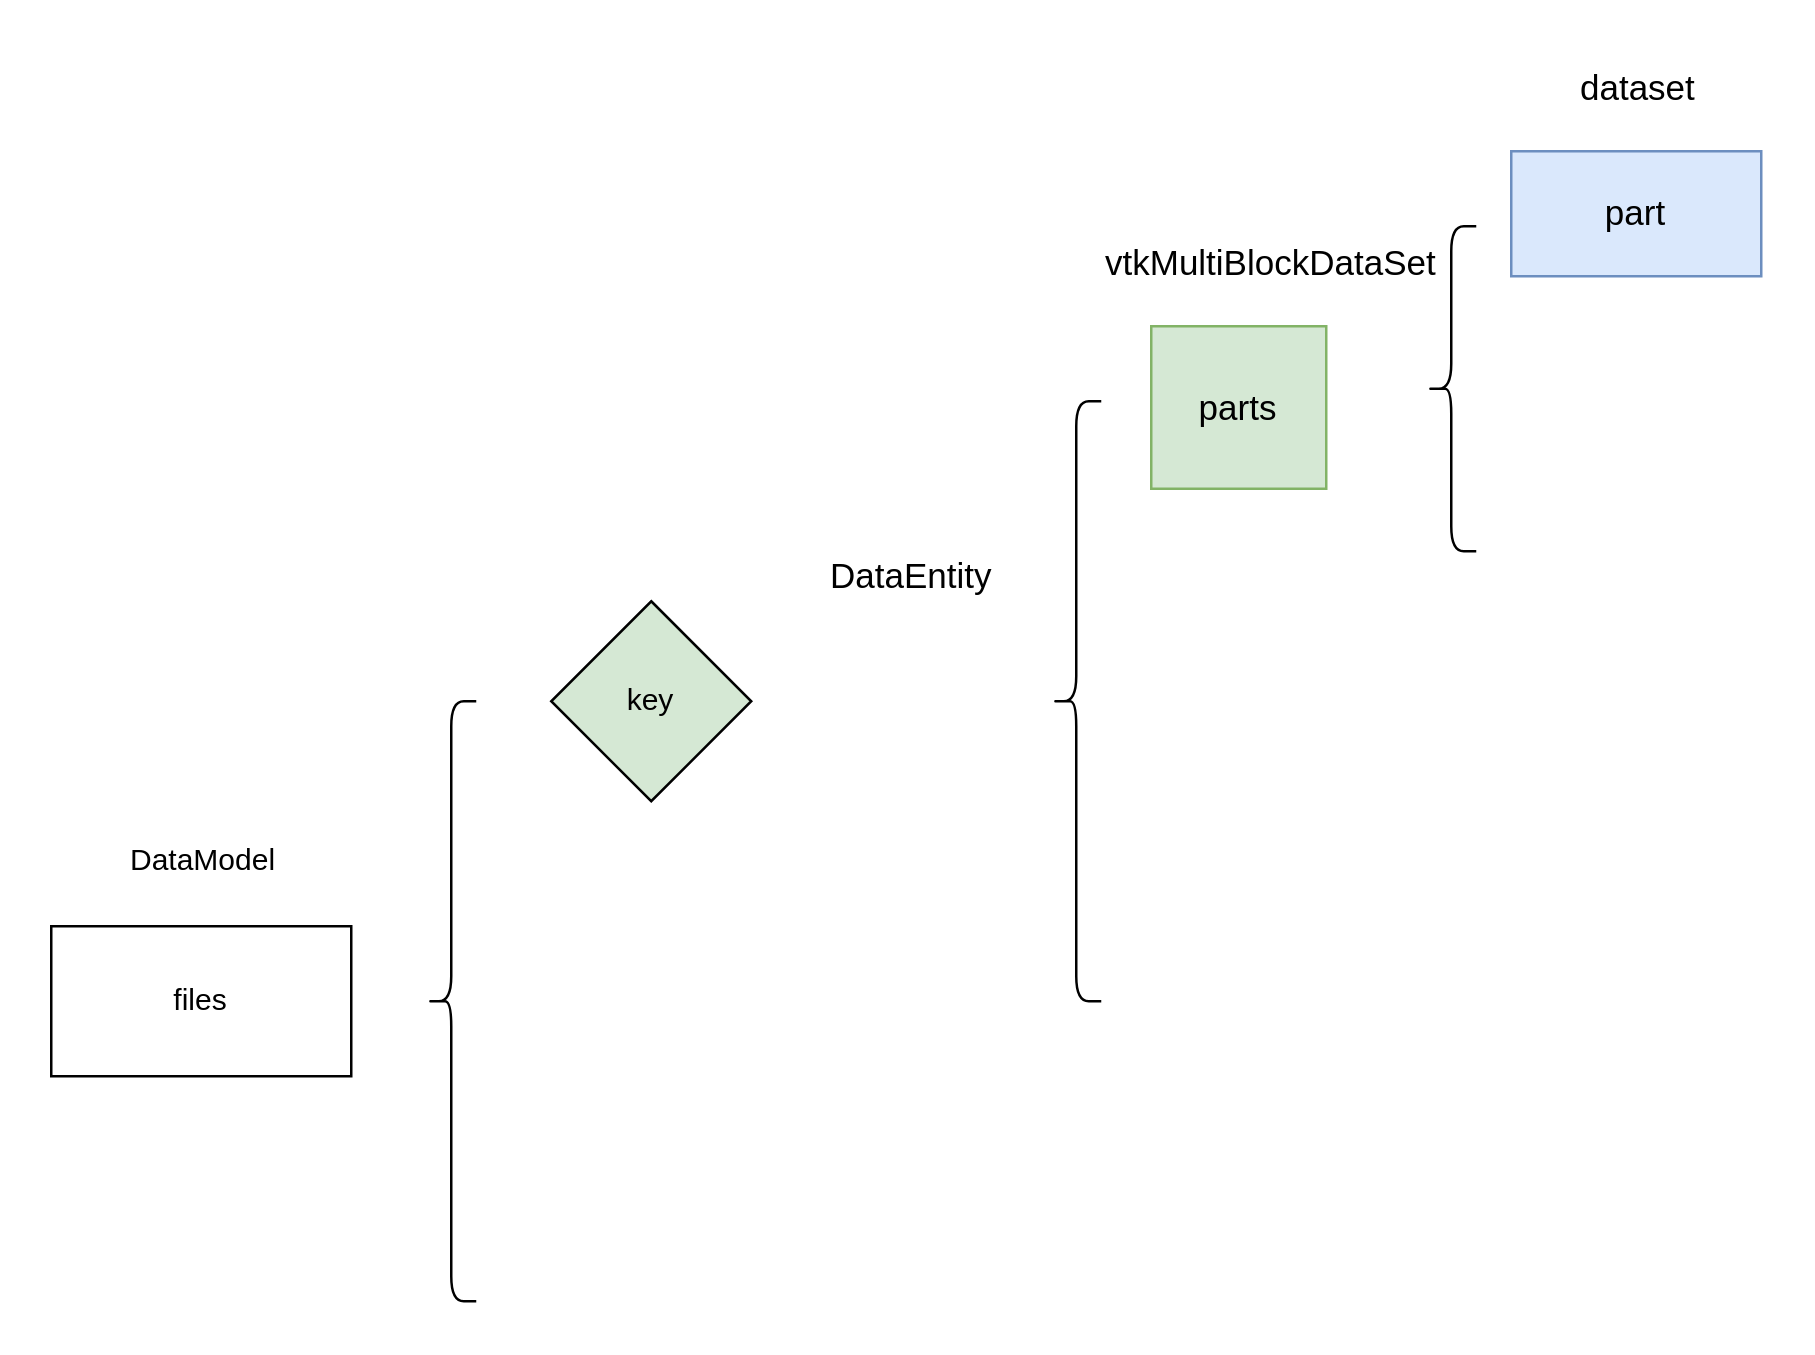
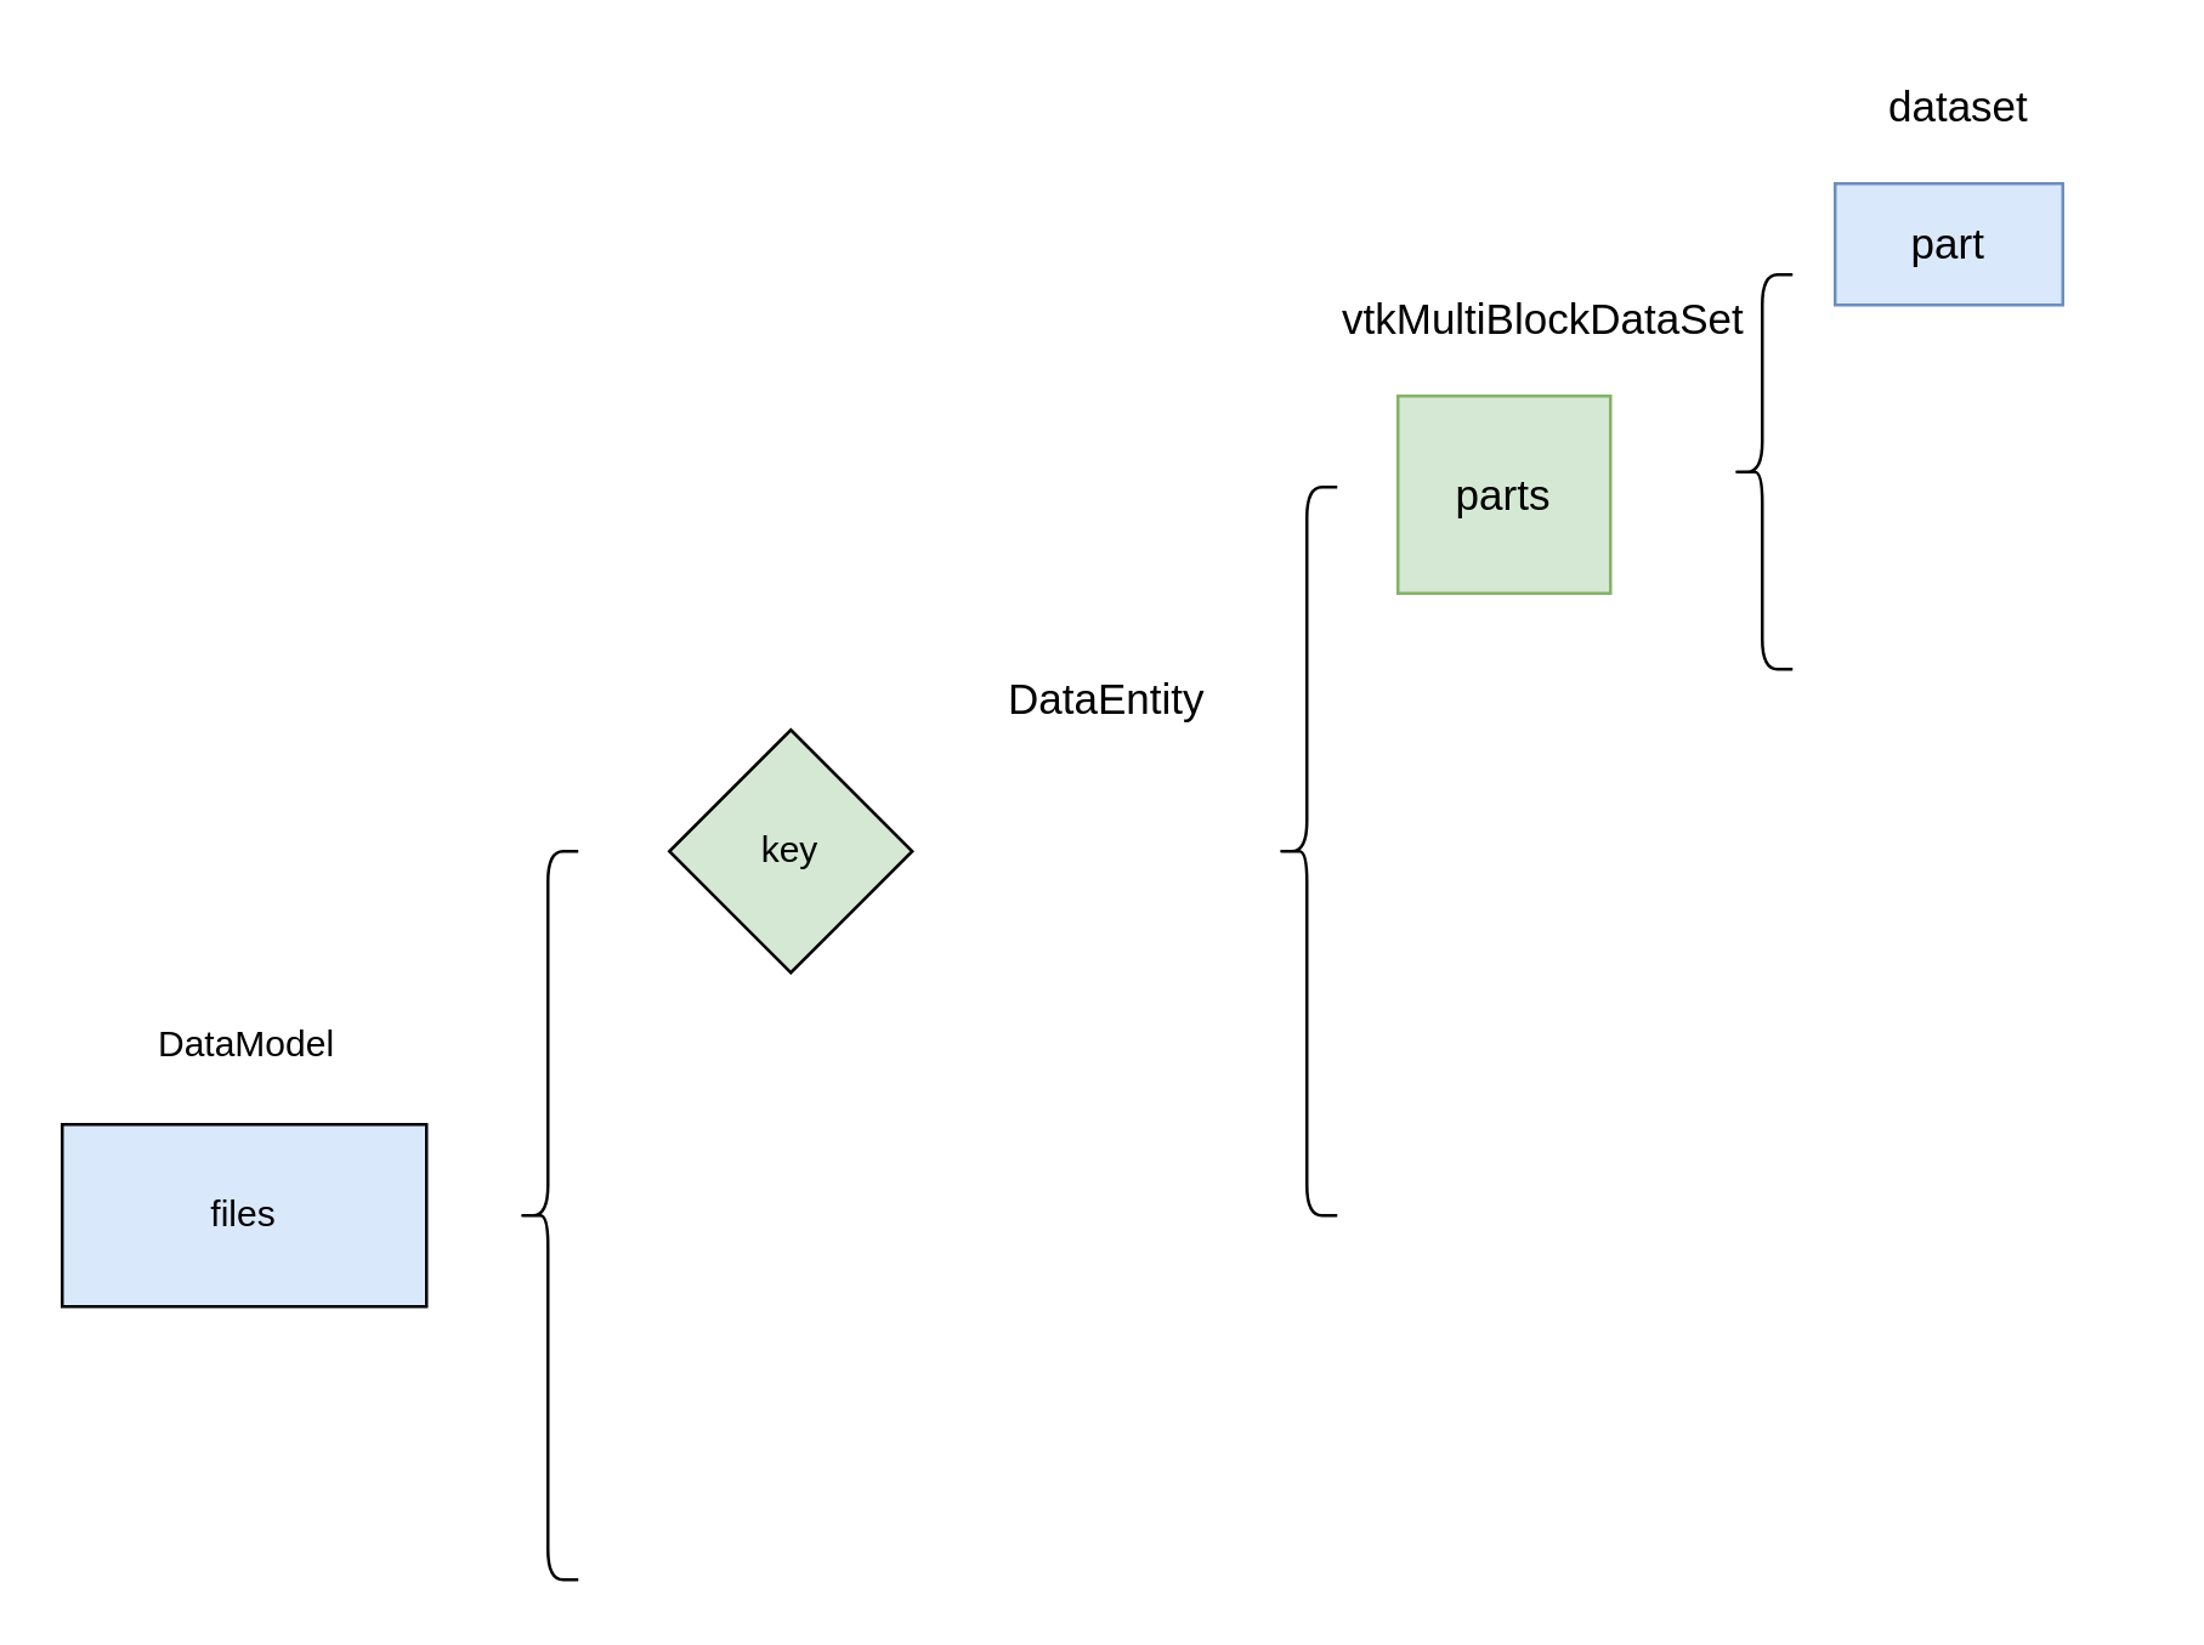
  <mxCell id="0" />
  <mxCell id="1" parent="0" />
- <mxCell id="2" value="&lt;font style=&quot;font-size: 14px;&quot;&gt;part&lt;/font&gt;" style="rounded=0;whiteSpace=wrap;html=1;fillColor=#dae8fc;strokeColor=#6c8ebf;" vertex="1" parent="1"><mxGeometry x="604" y="60" width="100" height="50" as="geometry" /></mxCell>
+ <mxCell id="2" value="&lt;font style=&quot;font-size: 14px;&quot;&gt;part&lt;/font&gt;" style="rounded=0;whiteSpace=wrap;html=1;fillColor=#dae8fc;strokeColor=#6c8ebf;" vertex="1" parent="1"><mxGeometry x="604" y="60" width="75" height="40" as="geometry" /></mxCell>
  <mxCell id="3" value="" style="shape=curlyBracket;whiteSpace=wrap;html=1;rounded=1;labelPosition=left;verticalLabelPosition=middle;align=right;verticalAlign=middle;" vertex="1" parent="1"><mxGeometry x="570" y="90" width="20" height="130" as="geometry" /></mxCell>
  <mxCell id="4" value="&lt;div&gt;&lt;span style=&quot;font-size: 14px; background-color: transparent; color: light-dark(rgb(0, 0, 0), rgb(255, 255, 255));&quot;&gt;parts&lt;/span&gt;&lt;/div&gt;" style="rounded=0;whiteSpace=wrap;html=1;fillColor=#d5e8d4;strokeColor=#82b366;" vertex="1" parent="1"><mxGeometry x="460" y="130" width="70" height="65" as="geometry" /></mxCell>
  <mxCell id="5" value="" style="shape=curlyBracket;whiteSpace=wrap;html=1;rounded=1;labelPosition=left;verticalLabelPosition=middle;align=right;verticalAlign=middle;" vertex="1" parent="1"><mxGeometry x="420" y="160" width="20" height="240" as="geometry" /></mxCell>
  <mxCell id="6" value="" style="shape=curlyBracket;whiteSpace=wrap;html=1;rounded=1;labelPosition=left;verticalLabelPosition=middle;align=right;verticalAlign=middle;" vertex="1" parent="1"><mxGeometry x="170" y="280" width="20" height="240" as="geometry" /></mxCell>
  <mxCell id="7" value="key" style="rhombus;whiteSpace=wrap;html=1;fillColor=#d5e8d4;" vertex="1" parent="1"><mxGeometry x="220" y="240" width="80" height="80" as="geometry" /></mxCell>
- <mxCell id="8" value="&lt;div&gt;&lt;span style=&quot;background-color: transparent; color: light-dark(rgb(0, 0, 0), rgb(255, 255, 255));&quot;&gt;files&lt;/span&gt;&lt;/div&gt;" style="rounded=0;whiteSpace=wrap;html=1;" vertex="1" parent="1"><mxGeometry x="20" y="370" width="120" height="60" as="geometry" /></mxCell>
+ <mxCell id="8" value="&lt;div&gt;&lt;span style=&quot;background-color: transparent; color: light-dark(rgb(0, 0, 0), rgb(255, 255, 255));&quot;&gt;files&lt;/span&gt;&lt;/div&gt;" style="rounded=0;whiteSpace=wrap;html=1;fillColor=#dae8fc;" vertex="1" parent="1"><mxGeometry x="20" y="370" width="120" height="60" as="geometry" /></mxCell>
  <mxCell id="9" value="&lt;span style=&quot;color: rgb(0, 0, 0); font-family: Helvetica; font-size: 14px; font-style: normal; font-variant-ligatures: normal; font-variant-caps: normal; font-weight: 400; letter-spacing: normal; orphans: 2; text-align: center; text-indent: 0px; text-transform: none; widows: 2; word-spacing: 0px; -webkit-text-stroke-width: 0px; white-space: normal; text-decoration-thickness: initial; text-decoration-style: initial; text-decoration-color: initial; float: none; display: inline !important;&quot;&gt;vtkMultiBlockDataSet&lt;/span&gt;" style="text;whiteSpace=wrap;html=1;" vertex="1" parent="1"><mxGeometry x="440" y="90" width="140" height="30" as="geometry" /></mxCell>
- <mxCell id="10" value="&lt;span style=&quot;color: rgb(0, 0, 0); font-family: Helvetica; font-size: 14px; font-style: normal; font-variant-ligatures: normal; font-variant-caps: normal; font-weight: 400; letter-spacing: normal; orphans: 2; text-align: center; text-indent: 0px; text-transform: none; widows: 2; word-spacing: 0px; -webkit-text-stroke-width: 0px; white-space: normal; text-decoration-thickness: initial; text-decoration-style: initial; text-decoration-color: initial; float: none; display: inline !important;&quot;&gt;dataset&lt;/span&gt;" style="text;whiteSpace=wrap;html=1;" vertex="1" parent="1"><mxGeometry x="630" y="20" width="66" height="30" as="geometry" /></mxCell>
+ <mxCell id="10" value="&lt;span style=&quot;color: rgb(0, 0, 0); font-family: Helvetica; font-size: 14px; font-style: normal; font-variant-ligatures: normal; font-variant-caps: normal; font-weight: 400; letter-spacing: normal; orphans: 2; text-align: center; text-indent: 0px; text-transform: none; widows: 2; word-spacing: 0px; -webkit-text-stroke-width: 0px; white-space: normal; text-decoration-thickness: initial; text-decoration-style: initial; text-decoration-color: initial; float: none; display: inline !important;&quot;&gt;dataset&lt;/span&gt;" style="text;whiteSpace=wrap;html=1;" vertex="1" parent="1"><mxGeometry x="620" y="20" width="66" height="30" as="geometry" /></mxCell>
  <mxCell id="11" value="&lt;span style=&quot;color: rgb(0, 0, 0); font-family: Helvetica; font-size: 12px; font-style: normal; font-variant-ligatures: normal; font-variant-caps: normal; font-weight: 400; letter-spacing: normal; orphans: 2; text-align: center; text-indent: 0px; text-transform: none; widows: 2; word-spacing: 0px; -webkit-text-stroke-width: 0px; white-space: normal; text-decoration-thickness: initial; text-decoration-style: initial; text-decoration-color: initial; float: none; display: inline !important;&quot;&gt;DataModel&lt;/span&gt;" style="text;whiteSpace=wrap;html=1;" vertex="1" parent="1"><mxGeometry x="50" y="330" width="90" height="40" as="geometry" /></mxCell>
  <mxCell id="12" value="&lt;span style=&quot;color: rgb(0, 0, 0); font-family: Helvetica; font-size: 14px; font-style: normal; font-variant-ligatures: normal; font-variant-caps: normal; font-weight: 400; letter-spacing: normal; orphans: 2; text-align: center; text-indent: 0px; text-transform: none; widows: 2; word-spacing: 0px; -webkit-text-stroke-width: 0px; white-space: normal; text-decoration-thickness: initial; text-decoration-style: initial; text-decoration-color: initial; float: none; display: inline !important;&quot;&gt;DataEntity&lt;/span&gt;" style="text;whiteSpace=wrap;html=1;" vertex="1" parent="1"><mxGeometry x="330" y="215" width="100" height="40" as="geometry" /></mxCell>
